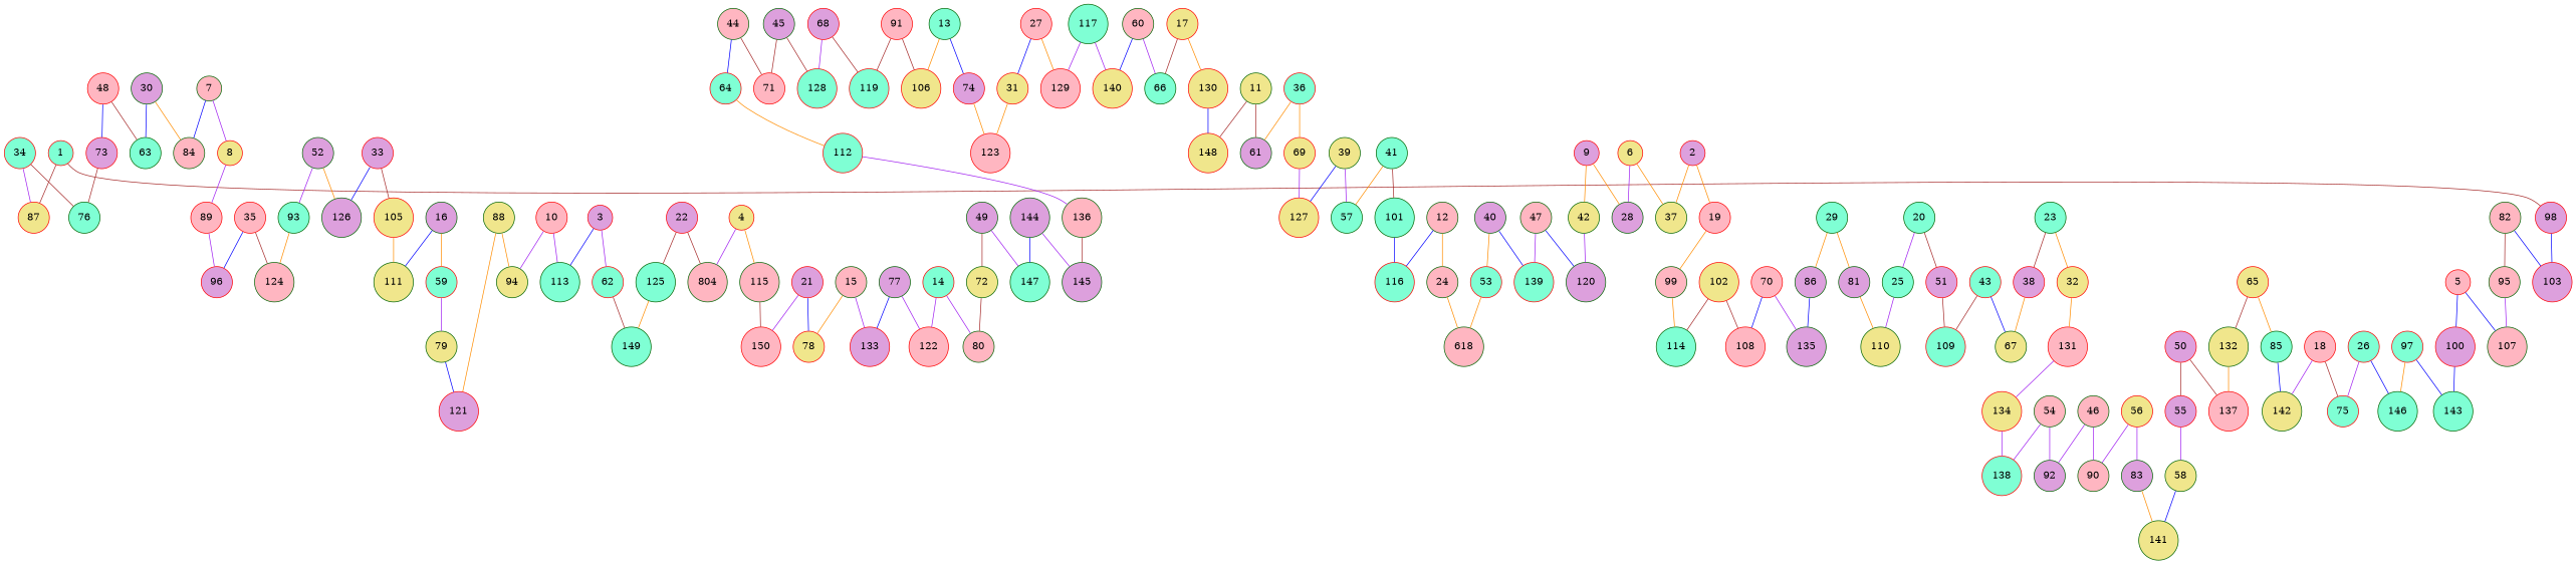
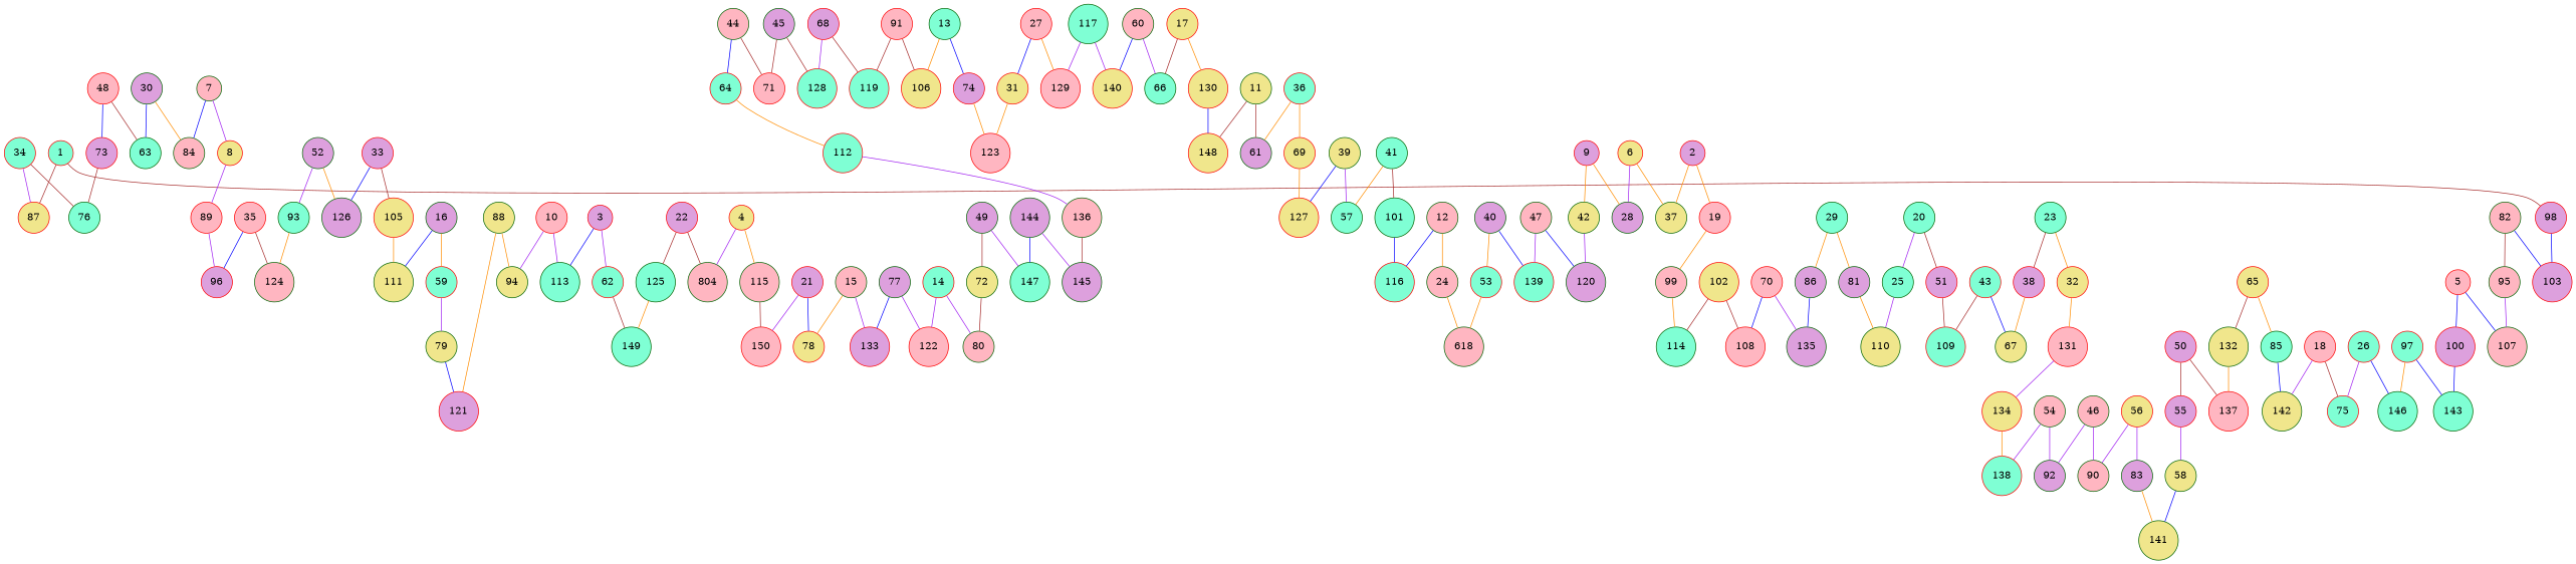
  graph {
    node [color=red fillcolor=aquamarine shape=circle style=filled]
    edge [color=purple]
    1
    87 [fillcolor=khaki]
    98 [fillcolor=plum]
    103 [fillcolor=plum]
    2 [fillcolor=plum]
    19 [fillcolor=lightpink]
    37 [color=darkgreen fillcolor=khaki]
    99 [color=darkgreen fillcolor=lightpink]
    3 [fillcolor=plum]
    62
    113 [color=darkgreen]
    149 [color=darkgreen]
    4 [fillcolor=khaki]
    n14 [color=darkgreen fillcolor=lightpink label=804]
    115 [color=darkgreen fillcolor=lightpink]
    150 [fillcolor=lightpink]
    100 [fillcolor=plum]
    5 [fillcolor=lightpink]
    107 [color=darkgreen fillcolor=lightpink]
    143 [color=darkgreen]
    6 [fillcolor=khaki]
    28 [color=darkgreen fillcolor=plum]
    7 [color=darkgreen fillcolor=lightpink]
    8 [fillcolor=khaki]
    84 [color=darkgreen fillcolor=lightpink]
    89 [fillcolor=lightpink]
    96 [fillcolor=plum]
    9 [fillcolor=plum]
    42 [color=darkgreen fillcolor=khaki]
    120 [color=darkgreen fillcolor=plum]
    10 [fillcolor=lightpink]
    94 [color=darkgreen fillcolor=khaki]
    11 [color=darkgreen fillcolor=khaki]
    61 [color=darkgreen fillcolor=plum]
    148 [fillcolor=khaki]
    12 [color=darkgreen fillcolor=lightpink]
    24 [color=darkgreen fillcolor=lightpink]
    116
    n39 [color=darkgreen fillcolor=lightpink label=618]
    13 [color=darkgreen]
    74 [fillcolor=plum]
    106 [fillcolor=khaki]
    123 [fillcolor=lightpink]
    14
    80 [color=darkgreen fillcolor=lightpink]
    122 [fillcolor=lightpink]
    15 [color=darkgreen fillcolor=lightpink]
    78 [fillcolor=khaki]
    133 [fillcolor=plum]
    16 [color=darkgreen fillcolor=plum]
    59
    111 [color=darkgreen fillcolor=khaki]
    79 [color=darkgreen fillcolor=khaki]
    17 [fillcolor=khaki]
    66 [color=darkgreen]
    130 [fillcolor=khaki]
    75
    18 [fillcolor=lightpink]
    142 [color=darkgreen fillcolor=khaki]
    114 [color=darkgreen]
    20 [color=darkgreen]
    25 [color=darkgreen]
    51 [fillcolor=plum]
    110 [color=darkgreen fillcolor=khaki]
    109
    21 [fillcolor=plum]
    22 [fillcolor=plum]
    125 [color=darkgreen]
    23 [color=darkgreen]
    32 [fillcolor=khaki]
    38 [fillcolor=plum]
    131 [fillcolor=lightpink]
    67 [color=darkgreen fillcolor=khaki]
    26
    146 [color=darkgreen]
    31 [fillcolor=khaki]
    27 [fillcolor=lightpink]
    129 [fillcolor=lightpink]
    29 [color=darkgreen]
    81 [color=darkgreen fillcolor=plum]
    86 [color=darkgreen fillcolor=plum]
    135 [color=darkgreen fillcolor=plum]
    30 [color=darkgreen fillcolor=plum]
    63 [color=darkgreen]
    134 [fillcolor=khaki]
    33 [fillcolor=plum]
    105 [fillcolor=khaki]
    126 [color=darkgreen fillcolor=plum]
    34
    76 [color=darkgreen]
    35 [fillcolor=lightpink]
    124 [color=darkgreen fillcolor=lightpink]
    36
    69 [fillcolor=khaki]
    127 [fillcolor=khaki]
    39 [color=darkgreen fillcolor=khaki]
    57 [color=darkgreen]
    40 [color=darkgreen fillcolor=plum]
    53
    139
    41 [color=darkgreen]
    101 [color=darkgreen]
    43
    44 [color=darkgreen fillcolor=lightpink]
    64
    71 [fillcolor=lightpink]
    112
    45 [color=darkgreen fillcolor=plum]
    128
    46 [color=darkgreen fillcolor=lightpink]
    90 [color=darkgreen fillcolor=lightpink]
    92 [color=darkgreen fillcolor=plum]
    47 [color=darkgreen fillcolor=lightpink]
    48 [fillcolor=lightpink]
    73 [fillcolor=plum]
    49 [color=darkgreen fillcolor=plum]
    72 [color=darkgreen fillcolor=khaki]
    147 [color=darkgreen]
    50 [fillcolor=plum]
    55 [fillcolor=plum]
    137 [fillcolor=lightpink]
    58 [color=darkgreen fillcolor=khaki]
    52 [color=darkgreen fillcolor=plum]
    93 [color=darkgreen]
    54 [color=darkgreen fillcolor=lightpink]
    138
    141 [color=darkgreen fillcolor=khaki]
    56 [fillcolor=khaki]
    83 [color=darkgreen fillcolor=plum]
    121 [fillcolor=plum]
    60 [color=darkgreen fillcolor=lightpink]
    140 [fillcolor=khaki]
    136 [color=darkgreen fillcolor=lightpink]
    65 [fillcolor=khaki]
    85 [color=darkgreen]
    132 [color=darkgreen fillcolor=khaki]
    68 [fillcolor=plum]
    119
    70 [fillcolor=lightpink]
    108 [fillcolor=lightpink]
    77 [color=darkgreen fillcolor=plum]
    82 [color=darkgreen fillcolor=lightpink]
    95 [color=darkgreen fillcolor=lightpink]
    88 [color=darkgreen fillcolor=khaki]
    91 [fillcolor=lightpink]
    97
    102 [fillcolor=khaki]
    145 [color=darkgreen fillcolor=plum]
    117 [color=darkgreen]
    144 [color=darkgreen fillcolor=plum]
    1 -- 87 [color=brown]
    1 -- 98 [color=brown]
    98 -- 103 [color=blue]
    2 -- 19 [color=darkorange]
    2 -- 37 [color=darkorange]
    19 -- 99 [color=darkorange]
    99 -- 114 [color=darkorange]
    3 -- 62
    3 -- 113 [color=blue]
    62 -- 149 [color=brown]
    4 -- n14
    4 -- 115 [color=darkorange]
    115 -- 150 [color=brown]
    100 -- 143 [color=blue]
    5 -- 100 [color=blue]
    5 -- 107 [color=blue]
    6 -- 37 [color=darkorange]
    6 -- 28
    7 -- 8
    7 -- 84 [color=blue]
    8 -- 89
    89 -- 96
    9 -- 28 [color=darkorange]
    9 -- 42 [color=darkorange]
    42 -- 120
    10 -- 113
    10 -- 94
    11 -- 61 [color=brown]
    11 -- 148 [color=brown]
    12 -- 24 [color=darkorange]
    12 -- 116 [color=blue]
    24 -- n39 [color=darkorange]
    13 -- 74 [color=blue]
    13 -- 106 [color=darkorange]
    74 -- 123 [color=darkorange]
    14 -- 80
    14 -- 122
    15 -- 78 [color=darkorange]
    15 -- 133
    16 -- 59 [color=darkorange]
    16 -- 111 [color=blue]
    59 -- 79
    79 -- 121 [color=blue]
    17 -- 66 [color=brown]
    17 -- 130 [color=darkorange]
    130 -- 148 [color=blue]
    18 -- 75 [color=brown]
    18 -- 142
    20 -- 25
    20 -- 51 [color=brown]
    25 -- 110
    51 -- 109 [color=brown]
    21 -- 150
    21 -- 78 [color=blue]
    22 -- n14 [color=brown]
    22 -- 125 [color=brown]
    125 -- 149 [color=darkorange]
    23 -- 32 [color=darkorange]
    23 -- 38 [color=brown]
    32 -- 131 [color=darkorange]
    38 -- 67 [color=darkorange]
    131 -- 134
    26 -- 75
    26 -- 146 [color=blue]
    31 -- 123 [color=darkorange]
    27 -- 31 [color=blue]
    27 -- 129 [color=darkorange]
    29 -- 81 [color=darkorange]
    29 -- 86 [color=darkorange]
    81 -- 110 [color=darkorange]
    86 -- 135 [color=blue]
    30 -- 84 [color=darkorange]
    30 -- 63 [color=blue]
-   134 -- 138
+   134 -- 138 [color=darkorange]
    33 -- 105 [color=brown]
    33 -- 126 [color=blue]
    105 -- 111 [color=darkorange]
    34 -- 87
    34 -- 76 [color=brown]
    35 -- 96 [color=blue]
    35 -- 124 [color=brown]
    36 -- 61 [color=darkorange]
    36 -- 69 [color=darkorange]
-   69 -- 127
+   69 -- 127 [color=darkorange]
    39 -- 127 [color=blue]
    39 -- 57
    40 -- 53 [color=darkorange]
    40 -- 139 [color=blue]
    53 -- n39 [color=darkorange]
    41 -- 57 [color=darkorange]
    41 -- 101 [color=brown]
    101 -- 116 [color=blue]
    43 -- 109 [color=brown]
    43 -- 67 [color=blue]
    44 -- 64 [color=blue]
    44 -- 71 [color=brown]
    64 -- 112 [color=darkorange]
    112 -- 136
    45 -- 71 [color=brown]
    45 -- 128 [color=brown]
    46 -- 90
    46 -- 92
    47 -- 120 [color=blue]
    47 -- 139
    48 -- 63 [color=brown]
    48 -- 73 [color=blue]
    73 -- 76 [color=brown]
    49 -- 72 [color=brown]
    49 -- 147
    72 -- 80 [color=brown]
    50 -- 55 [color=brown]
    50 -- 137 [color=brown]
    55 -- 58
    58 -- 141 [color=blue]
    52 -- 126 [color=darkorange]
    52 -- 93
    93 -- 124 [color=darkorange]
    54 -- 92
    54 -- 138
    56 -- 90
    56 -- 83
    83 -- 141 [color=darkorange]
    60 -- 66
    60 -- 140 [color=blue]
    136 -- 145 [color=brown]
    65 -- 85 [color=darkorange]
    65 -- 132 [color=brown]
    85 -- 142 [color=blue]
    132 -- 137 [color=darkorange]
    68 -- 128
    68 -- 119 [color=brown]
    70 -- 135
    70 -- 108 [color=blue]
    77 -- 122
    77 -- 133 [color=blue]
    82 -- 103 [color=blue]
    82 -- 95 [color=brown]
    95 -- 107
    88 -- 94 [color=darkorange]
    88 -- 121 [color=darkorange]
    91 -- 106 [color=brown]
    91 -- 119 [color=brown]
    97 -- 143 [color=blue]
    97 -- 146 [color=darkorange]
    102 -- 114 [color=brown]
    102 -- 108 [color=brown]
    117 -- 129
    117 -- 140
    144 -- 147 [color=blue]
    144 -- 145
  }
